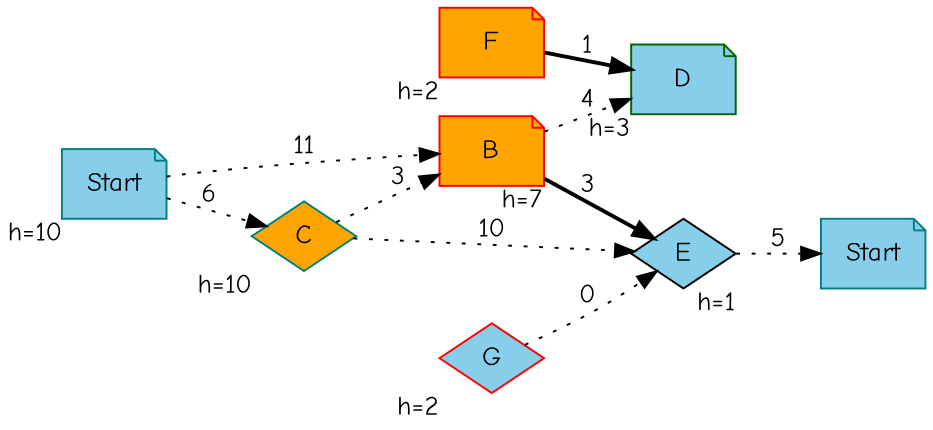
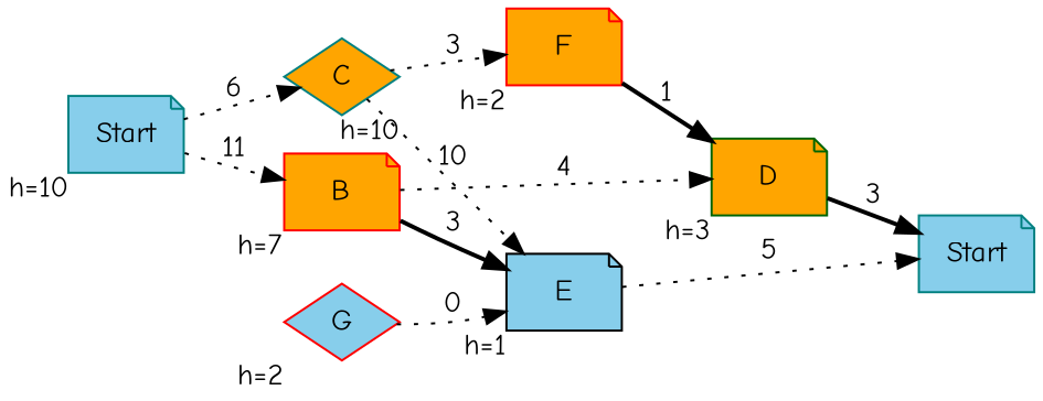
  digraph {
    fontname="Comic Neue"
    rankdir=LR
    node [color=red fillcolor=orange fontname="Comic Neue" shape=note style=filled xlabel="h=10"]
    edge [fontname="Comic Neue" style=dotted]
    B [xlabel="h=7"]
    Start [color=teal fillcolor=skyblue]
    C [color=teal shape=diamond]
-   D [color=darkgreen fillcolor=skyblue xlabel="h=3"]
-   E [color=black fillcolor=skyblue shape=diamond xlabel="h=1"]
+   D [color=darkgreen xlabel="h=3"]
+   E [color=black fillcolor=skyblue xlabel="h=1"]
    F [xlabel="h=2"]
    n7 [color=teal fillcolor=skyblue label=Start xlabel=""]
    G [fillcolor=skyblue shape=diamond xlabel="h=2"]
    B -> D [label=4]
    B -> E [label=3 style=bold]
    Start -> B [label=11]
    Start -> C [label=6]
    C -> E [label=10]
-   C -> B [label=3]
+   C -> F [label=3]
+   D -> n7 [label=3 style=bold]
    E -> n7 [label=5]
    F -> D [label=1 style=bold]
    G -> E [label=0]
  }
